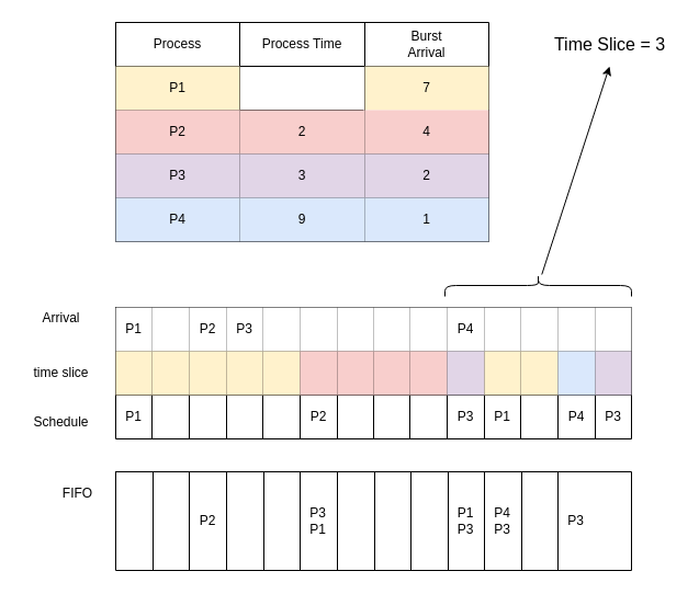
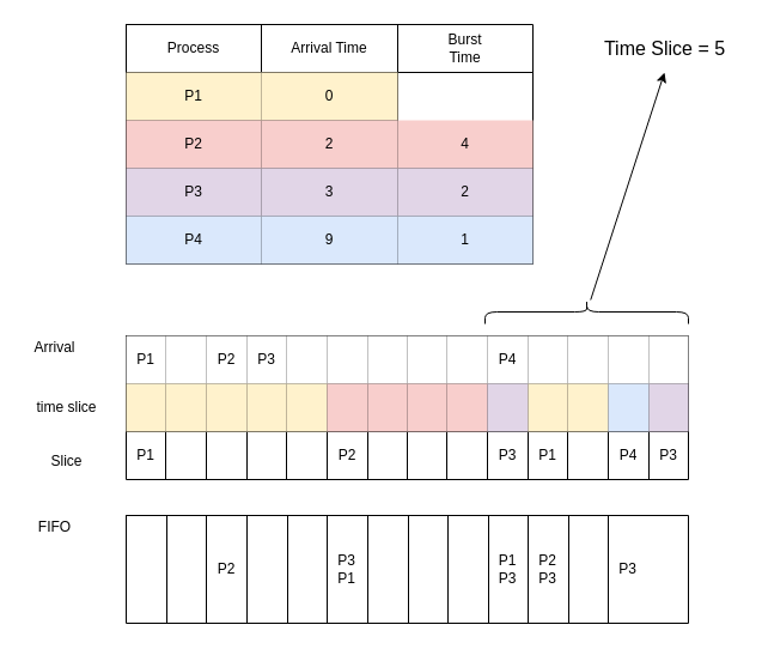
  <mxCell id="0" />
  <mxCell id="1" parent="0" />
  <mxCell id="2" value="" style="shape=table;html=1;whiteSpace=wrap;startSize=0;container=1;collapsible=0;childLayout=tableLayout;" vertex="1" parent="1"><mxGeometry x="105" y="20" width="340" height="200" as="geometry" /></mxCell>
  <mxCell id="3" value="" style="shape=partialRectangle;html=1;whiteSpace=wrap;collapsible=0;dropTarget=0;pointerEvents=0;fillColor=none;top=0;left=0;bottom=0;right=0;points=[[0,0.5],[1,0.5]];portConstraint=eastwest;" vertex="1" parent="2"><mxGeometry width="340" height="40" as="geometry" /></mxCell>
  <mxCell id="4" value="Process" style="shape=partialRectangle;html=1;whiteSpace=wrap;connectable=0;overflow=hidden;fillColor=none;top=0;left=0;bottom=0;right=0;" vertex="1" parent="3"><mxGeometry width="113" height="40" as="geometry" /></mxCell>
- <mxCell id="5" value="Process Time" style="shape=partialRectangle;html=1;whiteSpace=wrap;connectable=0;overflow=hidden;fillColor=none;top=0;left=0;bottom=0;right=0;" vertex="1" parent="3"><mxGeometry x="113" width="114" height="40" as="geometry" /></mxCell>
- <mxCell id="6" value="Burst&lt;br&gt;Arrival" style="shape=partialRectangle;html=1;whiteSpace=wrap;connectable=0;overflow=hidden;fillColor=none;top=0;left=0;bottom=0;right=0;" vertex="1" parent="3"><mxGeometry x="227" width="113" height="40" as="geometry" /></mxCell>
+ <mxCell id="5" value="Arrival Time" style="shape=partialRectangle;html=1;whiteSpace=wrap;connectable=0;overflow=hidden;fillColor=none;top=0;left=0;bottom=0;right=0;" vertex="1" parent="3"><mxGeometry x="113" width="114" height="40" as="geometry" /></mxCell>
+ <mxCell id="6" value="Burst&lt;br&gt;Time" style="shape=partialRectangle;html=1;whiteSpace=wrap;connectable=0;overflow=hidden;fillColor=none;top=0;left=0;bottom=0;right=0;" vertex="1" parent="3"><mxGeometry x="227" width="113" height="40" as="geometry" /></mxCell>
  <mxCell id="7" value="" style="shape=partialRectangle;html=1;whiteSpace=wrap;collapsible=0;dropTarget=0;pointerEvents=0;fillColor=none;top=0;left=0;bottom=0;right=0;points=[[0,0.5],[1,0.5]];portConstraint=eastwest;" vertex="1" parent="2"><mxGeometry y="40" width="340" height="40" as="geometry" /></mxCell>
  <mxCell id="8" value="P1" style="shape=partialRectangle;html=1;whiteSpace=wrap;connectable=0;overflow=hidden;fillColor=#fff2cc;top=0;left=0;bottom=0;right=0;strokeColor=#d6b656;" vertex="1" parent="7"><mxGeometry width="113" height="40" as="geometry" /></mxCell>
- <mxCell id="10" value="7" style="shape=partialRectangle;html=1;whiteSpace=wrap;connectable=0;overflow=hidden;fillColor=#fff2cc;top=0;left=0;bottom=0;right=0;strokeColor=#d6b656;" vertex="1" parent="7"><mxGeometry x="227" width="113" height="40" as="geometry" /></mxCell>
+ <mxCell id="9" value="0" style="shape=partialRectangle;html=1;whiteSpace=wrap;connectable=0;overflow=hidden;fillColor=#fff2cc;top=0;left=0;bottom=0;right=0;strokeColor=#d6b656;" vertex="1" parent="7"><mxGeometry x="113" width="114" height="40" as="geometry" /></mxCell>
  <mxCell id="11" value="" style="shape=partialRectangle;html=1;whiteSpace=wrap;collapsible=0;dropTarget=0;pointerEvents=0;fillColor=none;top=0;left=0;bottom=0;right=0;points=[[0,0.5],[1,0.5]];portConstraint=eastwest;" vertex="1" parent="2"><mxGeometry y="80" width="340" height="40" as="geometry" /></mxCell>
  <mxCell id="12" value="P2" style="shape=partialRectangle;html=1;whiteSpace=wrap;connectable=0;overflow=hidden;fillColor=#f8cecc;top=0;left=0;bottom=0;right=0;strokeColor=#b85450;" vertex="1" parent="11"><mxGeometry width="113" height="40" as="geometry" /></mxCell>
  <mxCell id="13" value="2" style="shape=partialRectangle;html=1;whiteSpace=wrap;connectable=0;overflow=hidden;fillColor=#f8cecc;top=0;left=0;bottom=0;right=0;strokeColor=#b85450;" vertex="1" parent="11"><mxGeometry x="113" width="114" height="40" as="geometry" /></mxCell>
  <mxCell id="14" value="4" style="shape=partialRectangle;html=1;whiteSpace=wrap;connectable=0;overflow=hidden;fillColor=#f8cecc;top=0;left=0;bottom=0;right=0;strokeColor=#b85450;" vertex="1" parent="11"><mxGeometry x="227" width="113" height="40" as="geometry" /></mxCell>
  <mxCell id="15" value="" style="shape=partialRectangle;html=1;whiteSpace=wrap;collapsible=0;dropTarget=0;pointerEvents=0;fillColor=none;top=0;left=0;bottom=0;right=0;points=[[0,0.5],[1,0.5]];portConstraint=eastwest;" vertex="1" parent="2"><mxGeometry y="120" width="340" height="40" as="geometry" /></mxCell>
  <mxCell id="16" value="P3" style="shape=partialRectangle;html=1;whiteSpace=wrap;connectable=0;overflow=hidden;fillColor=#e1d5e7;top=0;left=0;bottom=0;right=0;strokeColor=#9673a6;" vertex="1" parent="15"><mxGeometry width="113" height="40" as="geometry" /></mxCell>
  <mxCell id="17" value="3" style="shape=partialRectangle;html=1;whiteSpace=wrap;connectable=0;overflow=hidden;fillColor=#e1d5e7;top=0;left=0;bottom=0;right=0;strokeColor=#9673a6;" vertex="1" parent="15"><mxGeometry x="113" width="114" height="40" as="geometry" /></mxCell>
  <mxCell id="18" value="2" style="shape=partialRectangle;html=1;whiteSpace=wrap;connectable=0;overflow=hidden;fillColor=#e1d5e7;top=0;left=0;bottom=0;right=0;strokeColor=#9673a6;" vertex="1" parent="15"><mxGeometry x="227" width="113" height="40" as="geometry" /></mxCell>
  <mxCell id="19" value="" style="shape=partialRectangle;html=1;whiteSpace=wrap;collapsible=0;dropTarget=0;pointerEvents=0;fillColor=none;top=0;left=0;bottom=0;right=0;points=[[0,0.5],[1,0.5]];portConstraint=eastwest;" vertex="1" parent="2"><mxGeometry y="160" width="340" height="40" as="geometry" /></mxCell>
  <mxCell id="20" value="P4" style="shape=partialRectangle;html=1;whiteSpace=wrap;connectable=0;overflow=hidden;fillColor=#dae8fc;top=0;left=0;bottom=0;right=0;strokeColor=#6c8ebf;" vertex="1" parent="19"><mxGeometry width="113" height="40" as="geometry" /></mxCell>
  <mxCell id="21" value="9" style="shape=partialRectangle;html=1;whiteSpace=wrap;connectable=0;overflow=hidden;fillColor=#dae8fc;top=0;left=0;bottom=0;right=0;strokeColor=#6c8ebf;" vertex="1" parent="19"><mxGeometry x="113" width="114" height="40" as="geometry" /></mxCell>
  <mxCell id="22" value="1" style="shape=partialRectangle;html=1;whiteSpace=wrap;connectable=0;overflow=hidden;fillColor=#dae8fc;top=0;left=0;bottom=0;right=0;strokeColor=#6c8ebf;" vertex="1" parent="19"><mxGeometry x="227" width="113" height="40" as="geometry" /></mxCell>
  <mxCell id="23" value="" style="shape=table;html=1;whiteSpace=wrap;startSize=0;container=1;collapsible=0;childLayout=tableLayout;" vertex="1" parent="1"><mxGeometry x="105" y="280" width="470" height="120" as="geometry" /></mxCell>
  <mxCell id="24" style="shape=partialRectangle;html=1;whiteSpace=wrap;collapsible=0;dropTarget=0;pointerEvents=0;fillColor=none;top=0;left=0;bottom=0;right=0;points=[[0,0.5],[1,0.5]];portConstraint=eastwest;" vertex="1" parent="23"><mxGeometry width="470" height="40" as="geometry" /></mxCell>
  <mxCell id="25" value="P1" style="shape=partialRectangle;html=1;whiteSpace=wrap;connectable=0;overflow=hidden;top=0;left=0;bottom=0;right=0;" vertex="1" parent="24"><mxGeometry width="33" height="40" as="geometry" /></mxCell>
  <mxCell id="26" style="shape=partialRectangle;html=1;whiteSpace=wrap;connectable=0;overflow=hidden;top=0;left=0;bottom=0;right=0;" vertex="1" parent="24"><mxGeometry x="33" width="34" height="40" as="geometry" /></mxCell>
  <mxCell id="27" value="P2" style="shape=partialRectangle;html=1;whiteSpace=wrap;connectable=0;overflow=hidden;top=0;left=0;bottom=0;right=0;" vertex="1" parent="24"><mxGeometry x="67" width="34" height="40" as="geometry" /></mxCell>
  <mxCell id="28" value="P3" style="shape=partialRectangle;html=1;whiteSpace=wrap;connectable=0;overflow=hidden;top=0;left=0;bottom=0;right=0;" vertex="1" parent="24"><mxGeometry x="101" width="33" height="40" as="geometry" /></mxCell>
  <mxCell id="29" style="shape=partialRectangle;html=1;whiteSpace=wrap;connectable=0;overflow=hidden;top=0;left=0;bottom=0;right=0;" vertex="1" parent="24"><mxGeometry x="134" width="34" height="40" as="geometry" /></mxCell>
  <mxCell id="30" value="" style="shape=partialRectangle;html=1;whiteSpace=wrap;connectable=0;overflow=hidden;top=0;left=0;bottom=0;right=0;" vertex="1" parent="24"><mxGeometry x="168" width="34" height="40" as="geometry" /></mxCell>
  <mxCell id="31" style="shape=partialRectangle;html=1;whiteSpace=wrap;connectable=0;overflow=hidden;top=0;left=0;bottom=0;right=0;" vertex="1" parent="24"><mxGeometry x="202" width="33" height="40" as="geometry" /></mxCell>
  <mxCell id="32" style="shape=partialRectangle;html=1;whiteSpace=wrap;connectable=0;overflow=hidden;top=0;left=0;bottom=0;right=0;" vertex="1" parent="24"><mxGeometry x="235" width="33" height="40" as="geometry" /></mxCell>
  <mxCell id="33" style="shape=partialRectangle;html=1;whiteSpace=wrap;connectable=0;overflow=hidden;top=0;left=0;bottom=0;right=0;" vertex="1" parent="24"><mxGeometry x="268" width="34" height="40" as="geometry" /></mxCell>
  <mxCell id="34" value="P4" style="shape=partialRectangle;html=1;whiteSpace=wrap;connectable=0;overflow=hidden;top=0;left=0;bottom=0;right=0;" vertex="1" parent="24"><mxGeometry x="302" width="34" height="40" as="geometry" /></mxCell>
  <mxCell id="35" style="shape=partialRectangle;html=1;whiteSpace=wrap;connectable=0;overflow=hidden;top=0;left=0;bottom=0;right=0;" vertex="1" parent="24"><mxGeometry x="336" width="33" height="40" as="geometry" /></mxCell>
  <mxCell id="36" style="shape=partialRectangle;html=1;whiteSpace=wrap;connectable=0;overflow=hidden;top=0;left=0;bottom=0;right=0;" vertex="1" parent="24"><mxGeometry x="369" width="34" height="40" as="geometry" /></mxCell>
  <mxCell id="37" style="shape=partialRectangle;html=1;whiteSpace=wrap;connectable=0;overflow=hidden;top=0;left=0;bottom=0;right=0;" vertex="1" parent="24"><mxGeometry x="403" width="34" height="40" as="geometry" /></mxCell>
  <mxCell id="38" style="shape=partialRectangle;html=1;whiteSpace=wrap;connectable=0;overflow=hidden;top=0;left=0;bottom=0;right=0;" vertex="1" parent="24"><mxGeometry x="437" width="33" height="40" as="geometry" /></mxCell>
  <mxCell id="39" value="" style="shape=partialRectangle;html=1;whiteSpace=wrap;collapsible=0;dropTarget=0;pointerEvents=0;fillColor=none;top=0;left=0;bottom=0;right=0;points=[[0,0.5],[1,0.5]];portConstraint=eastwest;" vertex="1" parent="23"><mxGeometry y="40" width="470" height="40" as="geometry" /></mxCell>
  <mxCell id="40" value="" style="shape=partialRectangle;html=1;whiteSpace=wrap;connectable=0;overflow=hidden;fillColor=#fff2cc;top=0;left=0;bottom=0;right=0;strokeColor=#d6b656;" vertex="1" parent="39"><mxGeometry width="33" height="40" as="geometry" /></mxCell>
  <mxCell id="41" value="" style="shape=partialRectangle;html=1;whiteSpace=wrap;connectable=0;overflow=hidden;fillColor=#fff2cc;top=0;left=0;bottom=0;right=0;strokeColor=#d6b656;" vertex="1" parent="39"><mxGeometry x="33" width="34" height="40" as="geometry" /></mxCell>
  <mxCell id="42" value="" style="shape=partialRectangle;html=1;whiteSpace=wrap;connectable=0;overflow=hidden;fillColor=#fff2cc;top=0;left=0;bottom=0;right=0;strokeColor=#d6b656;" vertex="1" parent="39"><mxGeometry x="67" width="34" height="40" as="geometry" /></mxCell>
  <mxCell id="43" value="" style="shape=partialRectangle;html=1;whiteSpace=wrap;connectable=0;overflow=hidden;fillColor=#fff2cc;top=0;left=0;bottom=0;right=0;strokeColor=#d6b656;" vertex="1" parent="39"><mxGeometry x="101" width="33" height="40" as="geometry" /></mxCell>
  <mxCell id="44" value="" style="shape=partialRectangle;html=1;whiteSpace=wrap;connectable=0;overflow=hidden;fillColor=#fff2cc;top=0;left=0;bottom=0;right=0;strokeColor=#d6b656;" vertex="1" parent="39"><mxGeometry x="134" width="34" height="40" as="geometry" /></mxCell>
  <mxCell id="45" value="" style="shape=partialRectangle;html=1;whiteSpace=wrap;connectable=0;overflow=hidden;fillColor=#f8cecc;top=0;left=0;bottom=0;right=0;strokeColor=#b85450;" vertex="1" parent="39"><mxGeometry x="168" width="34" height="40" as="geometry" /></mxCell>
  <mxCell id="46" value="" style="shape=partialRectangle;html=1;whiteSpace=wrap;connectable=0;overflow=hidden;fillColor=#f8cecc;top=0;left=0;bottom=0;right=0;strokeColor=#b85450;" vertex="1" parent="39"><mxGeometry x="202" width="33" height="40" as="geometry" /></mxCell>
  <mxCell id="47" value="" style="shape=partialRectangle;html=1;whiteSpace=wrap;connectable=0;overflow=hidden;fillColor=#f8cecc;top=0;left=0;bottom=0;right=0;strokeColor=#b85450;" vertex="1" parent="39"><mxGeometry x="235" width="33" height="40" as="geometry" /></mxCell>
  <mxCell id="48" value="" style="shape=partialRectangle;html=1;whiteSpace=wrap;connectable=0;overflow=hidden;fillColor=#f8cecc;top=0;left=0;bottom=0;right=0;strokeColor=#b85450;" vertex="1" parent="39"><mxGeometry x="268" width="34" height="40" as="geometry" /></mxCell>
  <mxCell id="49" value="" style="shape=partialRectangle;html=1;whiteSpace=wrap;connectable=0;overflow=hidden;fillColor=#e1d5e7;top=0;left=0;bottom=0;right=0;strokeColor=#9673a6;" vertex="1" parent="39"><mxGeometry x="302" width="34" height="40" as="geometry" /></mxCell>
  <mxCell id="50" value="" style="shape=partialRectangle;html=1;whiteSpace=wrap;connectable=0;overflow=hidden;fillColor=#fff2cc;top=0;left=0;bottom=0;right=0;strokeColor=#d6b656;" vertex="1" parent="39"><mxGeometry x="336" width="33" height="40" as="geometry" /></mxCell>
  <mxCell id="51" value="" style="shape=partialRectangle;html=1;whiteSpace=wrap;connectable=0;overflow=hidden;fillColor=#fff2cc;top=0;left=0;bottom=0;right=0;strokeColor=#d6b656;" vertex="1" parent="39"><mxGeometry x="369" width="34" height="40" as="geometry" /></mxCell>
  <mxCell id="52" value="" style="shape=partialRectangle;html=1;whiteSpace=wrap;connectable=0;overflow=hidden;fillColor=#dae8fc;top=0;left=0;bottom=0;right=0;strokeColor=#6c8ebf;" vertex="1" parent="39"><mxGeometry x="403" width="34" height="40" as="geometry" /></mxCell>
  <mxCell id="53" value="" style="shape=partialRectangle;html=1;whiteSpace=wrap;connectable=0;overflow=hidden;fillColor=#e1d5e7;top=0;left=0;bottom=0;right=0;strokeColor=#9673a6;" vertex="1" parent="39"><mxGeometry x="437" width="33" height="40" as="geometry" /></mxCell>
  <mxCell id="54" value="" style="shape=partialRectangle;html=1;whiteSpace=wrap;collapsible=0;dropTarget=0;pointerEvents=0;fillColor=none;top=0;left=0;bottom=0;right=0;points=[[0,0.5],[1,0.5]];portConstraint=eastwest;" vertex="1" parent="23"><mxGeometry y="80" width="470" height="40" as="geometry" /></mxCell>
  <mxCell id="55" value="P1" style="shape=partialRectangle;html=1;whiteSpace=wrap;connectable=0;overflow=hidden;fillColor=none;top=0;left=0;bottom=0;right=0;" vertex="1" parent="54"><mxGeometry width="33" height="40" as="geometry" /></mxCell>
  <mxCell id="56" value="" style="shape=partialRectangle;html=1;whiteSpace=wrap;connectable=0;overflow=hidden;fillColor=none;top=0;left=0;bottom=0;right=0;" vertex="1" parent="54"><mxGeometry x="33" width="34" height="40" as="geometry" /></mxCell>
  <mxCell id="57" value="" style="shape=partialRectangle;html=1;whiteSpace=wrap;connectable=0;overflow=hidden;fillColor=none;top=0;left=0;bottom=0;right=0;" vertex="1" parent="54"><mxGeometry x="67" width="34" height="40" as="geometry" /></mxCell>
  <mxCell id="58" value="" style="shape=partialRectangle;html=1;whiteSpace=wrap;connectable=0;overflow=hidden;fillColor=none;top=0;left=0;bottom=0;right=0;" vertex="1" parent="54"><mxGeometry x="101" width="33" height="40" as="geometry" /></mxCell>
  <mxCell id="59" value="" style="shape=partialRectangle;html=1;whiteSpace=wrap;connectable=0;overflow=hidden;fillColor=none;top=0;left=0;bottom=0;right=0;" vertex="1" parent="54"><mxGeometry x="134" width="34" height="40" as="geometry" /></mxCell>
  <mxCell id="60" value="P2" style="shape=partialRectangle;html=1;whiteSpace=wrap;connectable=0;overflow=hidden;fillColor=none;top=0;left=0;bottom=0;right=0;" vertex="1" parent="54"><mxGeometry x="168" width="34" height="40" as="geometry" /></mxCell>
  <mxCell id="61" value="" style="shape=partialRectangle;html=1;whiteSpace=wrap;connectable=0;overflow=hidden;fillColor=none;top=0;left=0;bottom=0;right=0;" vertex="1" parent="54"><mxGeometry x="202" width="33" height="40" as="geometry" /></mxCell>
  <mxCell id="62" value="" style="shape=partialRectangle;html=1;whiteSpace=wrap;connectable=0;overflow=hidden;fillColor=none;top=0;left=0;bottom=0;right=0;" vertex="1" parent="54"><mxGeometry x="235" width="33" height="40" as="geometry" /></mxCell>
  <mxCell id="63" value="" style="shape=partialRectangle;html=1;whiteSpace=wrap;connectable=0;overflow=hidden;fillColor=none;top=0;left=0;bottom=0;right=0;" vertex="1" parent="54"><mxGeometry x="268" width="34" height="40" as="geometry" /></mxCell>
  <mxCell id="64" value="P3" style="shape=partialRectangle;html=1;whiteSpace=wrap;connectable=0;overflow=hidden;fillColor=none;top=0;left=0;bottom=0;right=0;" vertex="1" parent="54"><mxGeometry x="302" width="34" height="40" as="geometry" /></mxCell>
  <mxCell id="65" value="P1" style="shape=partialRectangle;html=1;whiteSpace=wrap;connectable=0;overflow=hidden;fillColor=none;top=0;left=0;bottom=0;right=0;" vertex="1" parent="54"><mxGeometry x="336" width="33" height="40" as="geometry" /></mxCell>
  <mxCell id="66" value="" style="shape=partialRectangle;html=1;whiteSpace=wrap;connectable=0;overflow=hidden;fillColor=none;top=0;left=0;bottom=0;right=0;" vertex="1" parent="54"><mxGeometry x="369" width="34" height="40" as="geometry" /></mxCell>
  <mxCell id="67" value="P4" style="shape=partialRectangle;html=1;whiteSpace=wrap;connectable=0;overflow=hidden;fillColor=none;top=0;left=0;bottom=0;right=0;" vertex="1" parent="54"><mxGeometry x="403" width="34" height="40" as="geometry" /></mxCell>
  <mxCell id="68" value="P3" style="shape=partialRectangle;html=1;whiteSpace=wrap;connectable=0;overflow=hidden;fillColor=none;top=0;left=0;bottom=0;right=0;" vertex="1" parent="54"><mxGeometry x="437" width="33" height="40" as="geometry" /></mxCell>
- <mxCell id="69" value="FIFO" style="text;html=1;align=center;verticalAlign=middle;resizable=0;points=[];autosize=1;" vertex="1" parent="1"><mxGeometry x="50" y="440" width="40" height="20" as="geometry" /></mxCell>
- <mxCell id="70" value="Schedule" style="text;html=1;align=center;verticalAlign=middle;resizable=0;points=[];autosize=1;" vertex="1" parent="1"><mxGeometry x="20" y="375" width="70" height="20" as="geometry" /></mxCell>
+ <mxCell id="69" value="FIFO" style="text;html=1;align=center;verticalAlign=middle;resizable=0;points=[];autosize=1;" vertex="1" parent="1"><mxGeometry x="25" y="430" width="40" height="20" as="geometry" /></mxCell>
+ <mxCell id="70" value="Slice" style="text;html=1;align=center;verticalAlign=middle;resizable=0;points=[];autosize=1;" vertex="1" parent="1"><mxGeometry x="20" y="375" width="70" height="20" as="geometry" /></mxCell>
  <mxCell id="71" style="rounded=0;orthogonalLoop=1;jettySize=auto;html=1;" edge="1" parent="1" source="72"><mxGeometry relative="1" as="geometry"><mxPoint x="555" y="60" as="targetPoint" /></mxGeometry></mxCell>
  <mxCell id="72" value="" style="shape=curlyBracket;whiteSpace=wrap;html=1;rounded=1;direction=south;" vertex="1" parent="1"><mxGeometry x="405" y="250" width="170" height="20" as="geometry" /></mxCell>
- <mxCell id="73" value="&lt;font style=&quot;font-size: 16px&quot;&gt;Time Slice = 3&lt;/font&gt;" style="text;html=1;align=center;verticalAlign=middle;resizable=0;points=[];autosize=1;" vertex="1" parent="1"><mxGeometry x="495" y="30" width="120" height="20" as="geometry" /></mxCell>
+ <mxCell id="73" value="&lt;font style=&quot;font-size: 16px&quot;&gt;Time Slice = 5&lt;/font&gt;" style="text;html=1;align=center;verticalAlign=middle;resizable=0;points=[];autosize=1;" vertex="1" parent="1"><mxGeometry x="495" y="30" width="120" height="20" as="geometry" /></mxCell>
  <mxCell id="74" value="" style="shape=table;html=1;whiteSpace=wrap;startSize=0;container=1;collapsible=0;childLayout=tableLayout;" vertex="1" parent="1"><mxGeometry x="105" y="430" width="470" height="90" as="geometry" /></mxCell>
  <mxCell id="75" value="" style="shape=partialRectangle;html=1;whiteSpace=wrap;collapsible=0;dropTarget=0;pointerEvents=0;fillColor=none;top=0;left=0;bottom=0;right=0;points=[[0,0.5],[1,0.5]];portConstraint=eastwest;" vertex="1" parent="74"><mxGeometry width="470" height="90" as="geometry" /></mxCell>
  <mxCell id="76" value="" style="shape=partialRectangle;html=1;whiteSpace=wrap;connectable=0;overflow=hidden;fillColor=none;top=0;left=0;bottom=0;right=0;" vertex="1" parent="75"><mxGeometry width="34" height="90" as="geometry" /></mxCell>
  <mxCell id="77" value="" style="shape=partialRectangle;html=1;whiteSpace=wrap;connectable=0;overflow=hidden;fillColor=none;top=0;left=0;bottom=0;right=0;" vertex="1" parent="75"><mxGeometry x="34" width="33" height="90" as="geometry" /></mxCell>
  <mxCell id="78" value="P2" style="shape=partialRectangle;html=1;whiteSpace=wrap;connectable=0;overflow=hidden;fillColor=none;top=0;left=0;bottom=0;right=0;" vertex="1" parent="75"><mxGeometry x="67" width="34" height="90" as="geometry" /></mxCell>
  <mxCell id="79" value="" style="shape=partialRectangle;html=1;whiteSpace=wrap;connectable=0;overflow=hidden;fillColor=none;top=0;left=0;bottom=0;right=0;" vertex="1" parent="75"><mxGeometry x="134" width="34" height="90" as="geometry" /></mxCell>
  <mxCell id="80" value="P3&lt;br&gt;P1" style="shape=partialRectangle;html=1;whiteSpace=wrap;connectable=0;overflow=hidden;fillColor=none;top=0;left=0;bottom=0;right=0;" vertex="1" parent="75"><mxGeometry x="168" width="33" height="90" as="geometry" /></mxCell>
  <mxCell id="81" value="" style="shape=partialRectangle;html=1;whiteSpace=wrap;connectable=0;overflow=hidden;fillColor=none;top=0;left=0;bottom=0;right=0;" vertex="1" parent="75"><mxGeometry x="201" width="34" height="90" as="geometry" /></mxCell>
  <mxCell id="82" value="" style="shape=partialRectangle;html=1;whiteSpace=wrap;connectable=0;overflow=hidden;fillColor=none;top=0;left=0;bottom=0;right=0;" vertex="1" parent="75"><mxGeometry x="235" width="34" height="90" as="geometry" /></mxCell>
  <mxCell id="83" value="" style="shape=partialRectangle;html=1;whiteSpace=wrap;connectable=0;overflow=hidden;fillColor=none;top=0;left=0;bottom=0;right=0;" vertex="1" parent="75"><mxGeometry x="269" width="33" height="90" as="geometry" /></mxCell>
  <mxCell id="84" value="P1&lt;br&gt;P3" style="shape=partialRectangle;html=1;whiteSpace=wrap;connectable=0;overflow=hidden;fillColor=none;top=0;left=0;bottom=0;right=0;" vertex="1" parent="75"><mxGeometry x="302" width="34" height="90" as="geometry" /></mxCell>
- <mxCell id="85" value="P4&lt;br&gt;P3" style="shape=partialRectangle;html=1;whiteSpace=wrap;connectable=0;overflow=hidden;fillColor=none;top=0;left=0;bottom=0;right=0;" vertex="1" parent="75"><mxGeometry x="336" width="33" height="90" as="geometry" /></mxCell>
+ <mxCell id="85" value="P2&lt;br&gt;P3" style="shape=partialRectangle;html=1;whiteSpace=wrap;connectable=0;overflow=hidden;fillColor=none;top=0;left=0;bottom=0;right=0;" vertex="1" parent="75"><mxGeometry x="336" width="33" height="90" as="geometry" /></mxCell>
  <mxCell id="86" value="" style="shape=partialRectangle;html=1;whiteSpace=wrap;connectable=0;overflow=hidden;fillColor=none;top=0;left=0;bottom=0;right=0;" vertex="1" parent="75"><mxGeometry x="369" width="34" height="90" as="geometry" /></mxCell>
  <mxCell id="87" value="P3&lt;br&gt;" style="shape=partialRectangle;html=1;whiteSpace=wrap;connectable=0;overflow=hidden;fillColor=none;top=0;left=0;bottom=0;right=0;" vertex="1" parent="75"><mxGeometry x="403" width="33" height="90" as="geometry" /></mxCell>
  <mxCell id="88" value="" style="shape=partialRectangle;html=1;whiteSpace=wrap;connectable=0;overflow=hidden;fillColor=none;top=0;left=0;bottom=0;right=0;" vertex="1" parent="75"><mxGeometry x="436" width="34" height="90" as="geometry" /></mxCell>
- <mxCell id="89" value="Arrival" style="text;html=1;align=center;verticalAlign=middle;resizable=0;points=[];autosize=1;" vertex="1" parent="1"><mxGeometry x="30" y="280" width="50" height="20" as="geometry" /></mxCell>
+ <mxCell id="89" value="Arrival" style="text;html=1;align=center;verticalAlign=middle;resizable=0;points=[];autosize=1;" vertex="1" parent="1"><mxGeometry x="20" y="280" width="50" height="20" as="geometry" /></mxCell>
  <mxCell id="90" value="time slice" style="text;html=1;align=center;verticalAlign=middle;resizable=0;points=[];autosize=1;" vertex="1" parent="1"><mxGeometry x="20" y="330" width="70" height="20" as="geometry" /></mxCell>
